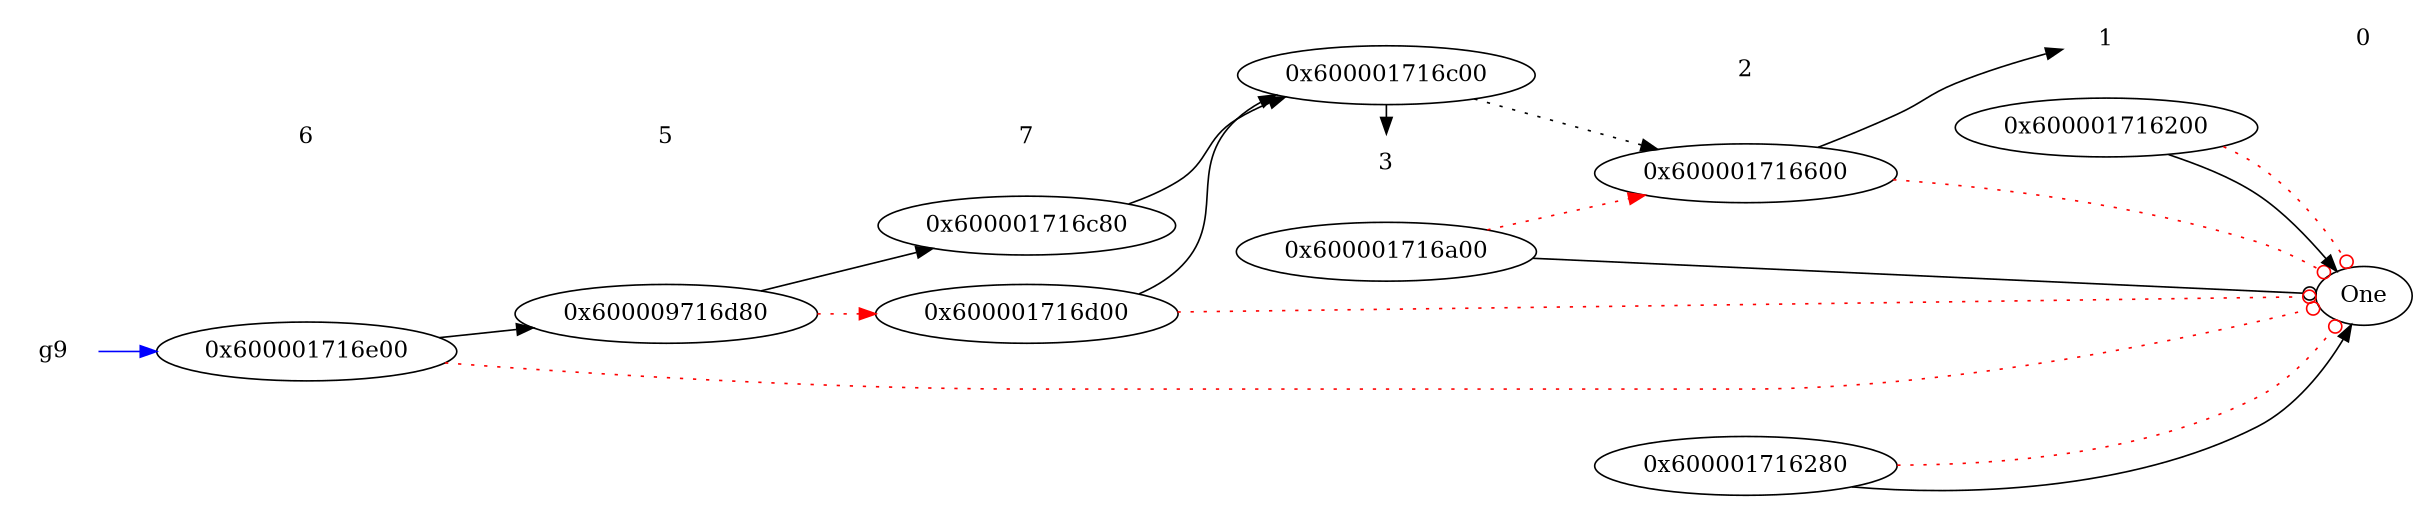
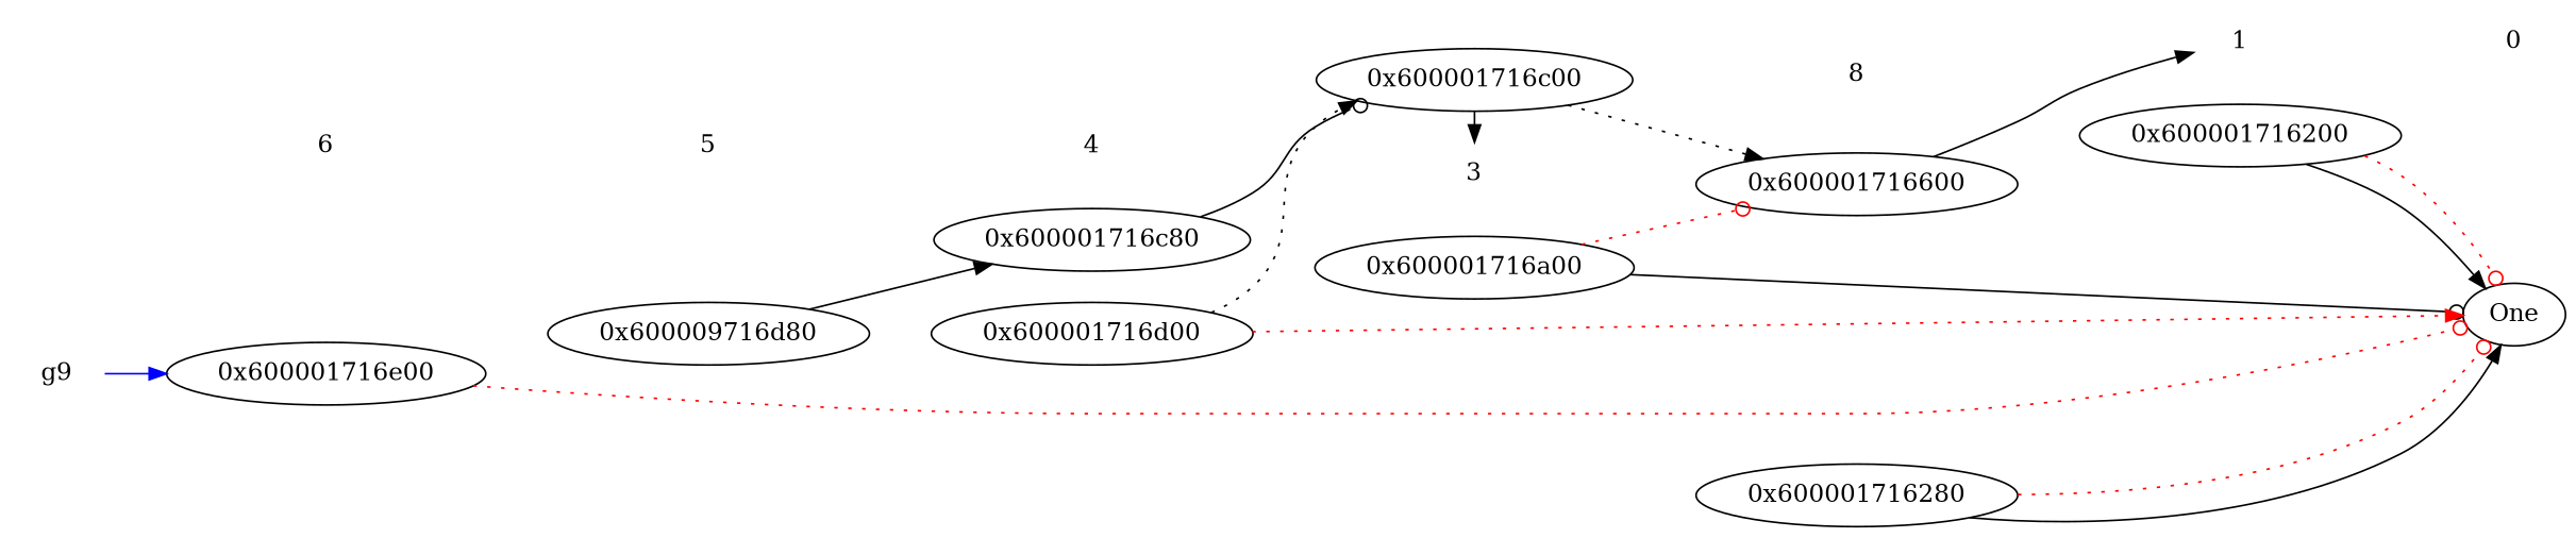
  digraph {
    rankdir=LR
    node [shape=ellipse]
    g9 [shape=plaintext]
    6 [shape=plaintext]
    "0x600001716e00"
    5 [shape=plaintext]
    n5 [label="0x600009716d80"]
-   4 [shape=plaintext label=7]
+   4 [shape=plaintext]
    "0x600001716c80"
    3 [shape=plaintext]
    "0x600001716c00"
-   2 [shape=plaintext]
+   2 [shape=plaintext label=8]
    "0x600001716280"
    "0x600001716600"
    1 [shape=plaintext]
    "0x600001716200"
    "0x600001716a00"
    "0x600001716d00"
    0 [shape=plaintext]
    One
    subgraph sub_1 {
      rank=source
      g9
    }
    subgraph sub_2 {
      rank=same
      6
      "0x600001716e00"
    }
    subgraph sub_3 {
      rank=same
      5
      n5
    }
    subgraph sub_4 {
      rank=same
      4
      "0x600001716c80"
    }
    subgraph sub_5 {
      rank=same
      3
      "0x600001716c00"
    }
    subgraph sub_6 {
      rank=same
      2
      "0x600001716280"
    }
    subgraph sub_7 {
      rank=same
      2
      "0x600001716600"
    }
    subgraph sub_8 {
      rank=same
      1
      "0x600001716200"
    }
    subgraph sub_9 {
      rank=same
      3
      "0x600001716a00"
    }
    subgraph sub_10 {
      rank=same
      4
      "0x600001716d00"
    }
    subgraph sub_11 {
      rank=same
      0
      One
    }
    g9 -> "0x600001716e00" [color=blue]
    6 -> 5 [style=invis]
-   "0x600001716e00" -> n5
    "0x600001716e00" -> One [arrowhead=odot color=red style=dotted]
    5 -> 4 [style=invis]
    n5 -> "0x600001716c80"
-   n5 -> "0x600001716d00" [color=red style=dotted]
    4 -> 3 [style=invis]
-   "0x600001716c80" -> "0x600001716c00"
+   "0x600001716c80" -> "0x600001716c00" [arrowhead=odot]
    3 -> 2 [style=invis]
    "0x600001716c00" -> 3
    "0x600001716c00" -> "0x600001716600" [color=black style=dotted]
    2 -> 1 [style=invis]
    "0x600001716280" -> One
    "0x600001716280" -> One [arrowhead=odot color=red style=dotted]
    "0x600001716600" -> 1
-   "0x600001716600" -> One [arrowhead=odot color=red style=dotted]
    1 -> 0 [style=invis]
    "0x600001716200" -> One
    "0x600001716200" -> One [arrowhead=odot color=red style=dotted]
-   "0x600001716a00" -> "0x600001716600" [arrowhead=normal color=red style=dotted]
+   "0x600001716a00" -> "0x600001716600" [arrowhead=odot color=red style=dotted]
    "0x600001716a00" -> One [arrowhead=odot]
-   "0x600001716d00" -> "0x600001716c00"
-   "0x600001716d00" -> One [arrowhead=odot color=red style=dotted]
+   "0x600001716d00" -> "0x600001716c00" [style=dotted]
+   "0x600001716d00" -> One [arrowhead=normal color=red style=dotted]
  }
